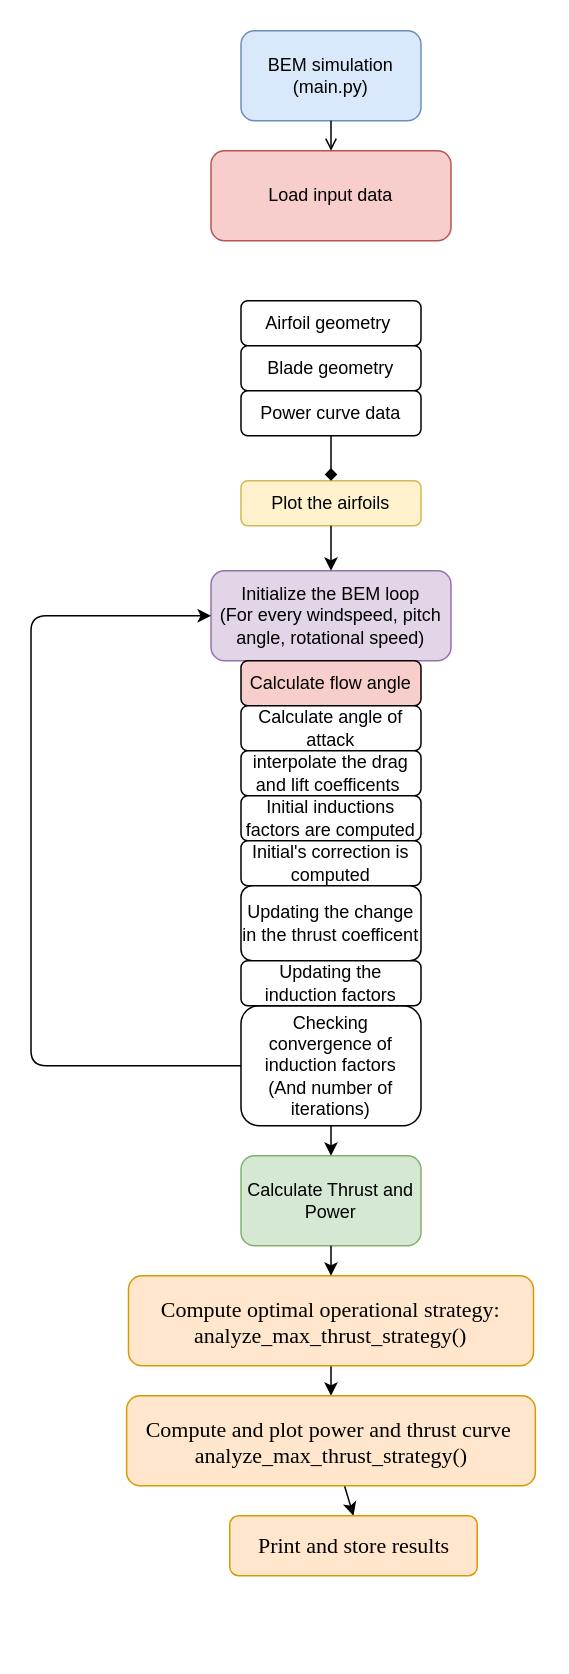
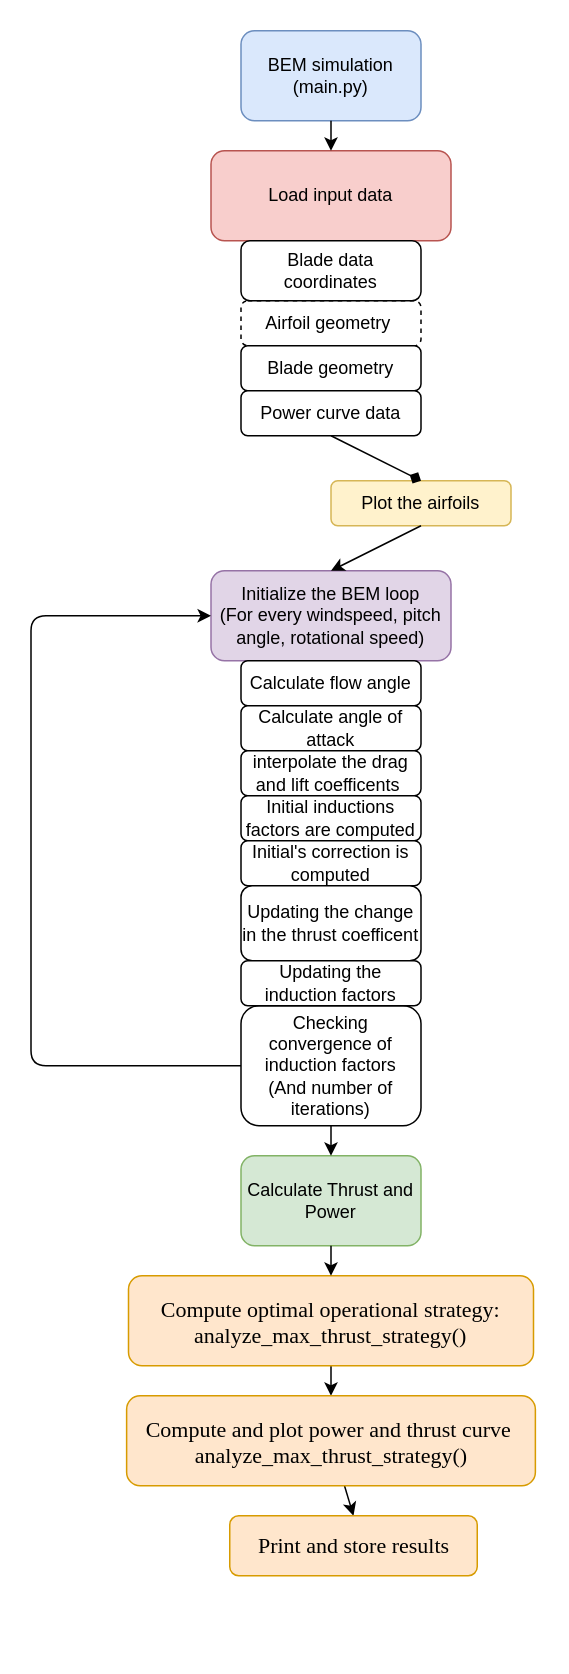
  <mxCell id="0" />
  <mxCell id="1" parent="0" />
  <mxCell id="2" value="BEM simulation&lt;div&gt;(main.py)&lt;/div&gt;" style="rounded=1;whiteSpace=wrap;html=1;fillColor=#dae8fc;strokeColor=#6c8ebf;" parent="1" vertex="1"><mxGeometry x="160" y="20" width="120" height="60" as="geometry" /></mxCell>
  <mxCell id="3" value="Load input data" style="rounded=1;whiteSpace=wrap;html=1;fillColor=#f8cecc;strokeColor=#b85450;" parent="1" vertex="1"><mxGeometry x="140" y="100" width="160" height="60" as="geometry" /></mxCell>
- <mxCell id="4" value="&lt;div&gt;&lt;br&gt;&lt;/div&gt;Plot the airfoils&lt;div&gt;&lt;div&gt;&lt;br&gt;&lt;/div&gt;&lt;/div&gt;" style="rounded=1;whiteSpace=wrap;html=1;fillColor=#fff2cc;strokeColor=#d6b656;" parent="1" vertex="1"><mxGeometry x="160" y="320" width="120" height="30" as="geometry" /></mxCell>
+ <mxCell id="4" value="&lt;div&gt;&lt;br&gt;&lt;/div&gt;Plot the airfoils&lt;div&gt;&lt;div&gt;&lt;br&gt;&lt;/div&gt;&lt;/div&gt;" style="rounded=1;whiteSpace=wrap;html=1;fillColor=#fff2cc;strokeColor=#d6b656;" parent="1" vertex="1"><mxGeometry x="220" y="320" width="120" height="30" as="geometry" /></mxCell>
  <mxCell id="5" value="Initialize the BEM loop&lt;div&gt;(For every windspeed, pitch angle, rotational speed)&lt;/div&gt;" style="rounded=1;whiteSpace=wrap;html=1;fillColor=#e1d5e7;strokeColor=#9673a6;" parent="1" vertex="1"><mxGeometry x="140" y="380" width="160" height="60" as="geometry" /></mxCell>
  <mxCell id="6" value="Calculate Thrust and Power" style="rounded=1;whiteSpace=wrap;html=1;fillColor=#d5e8d4;strokeColor=#82b366;" parent="1" vertex="1"><mxGeometry x="160" y="770" width="120" height="60" as="geometry" /></mxCell>
- <mxCell id="7" value="" style="endArrow=open;html=1;entryX=0.5;entryY=0;entryDx=0;entryDy=0;exitX=0.5;exitY=1;exitDx=0;exitDy=0;" parent="1" source="2" target="3" edge="1"><mxGeometry width="50" height="50" relative="1" as="geometry"><mxPoint x="190" y="200" as="sourcePoint" /><mxPoint x="240" y="150" as="targetPoint" /></mxGeometry></mxCell>
+ <mxCell id="7" value="" style="endArrow=classic;html=1;entryX=0.5;entryY=0;entryDx=0;entryDy=0;exitX=0.5;exitY=1;exitDx=0;exitDy=0;" parent="1" source="2" target="3" edge="1"><mxGeometry width="50" height="50" relative="1" as="geometry"><mxPoint x="190" y="200" as="sourcePoint" /><mxPoint x="240" y="150" as="targetPoint" /></mxGeometry></mxCell>
  <mxCell id="8" value="" style="endArrow=diamond;html=1;entryX=0.5;entryY=0;entryDx=0;entryDy=0;exitX=0.5;exitY=1;exitDx=0;exitDy=0;" parent="1" source="25" target="4" edge="1"><mxGeometry width="50" height="50" relative="1" as="geometry"><mxPoint x="220" y="330" as="sourcePoint" /><mxPoint x="240" y="330" as="targetPoint" /></mxGeometry></mxCell>
  <mxCell id="9" value="" style="endArrow=classic;html=1;exitX=0.5;exitY=1;exitDx=0;exitDy=0;entryX=0.5;entryY=0;entryDx=0;entryDy=0;" parent="1" source="4" target="5" edge="1"><mxGeometry width="50" height="50" relative="1" as="geometry"><mxPoint x="190" y="540" as="sourcePoint" /><mxPoint x="240" y="490" as="targetPoint" /></mxGeometry></mxCell>
  <mxCell id="10" value="" style="endArrow=classic;html=1;entryX=0.5;entryY=0;entryDx=0;entryDy=0;exitX=0.5;exitY=1;exitDx=0;exitDy=0;" parent="1" source="20" target="6" edge="1"><mxGeometry width="50" height="50" relative="1" as="geometry"><mxPoint x="220" y="670" as="sourcePoint" /><mxPoint x="240" y="580" as="targetPoint" /></mxGeometry></mxCell>
  <mxCell id="11" style="edgeStyle=none;html=1;entryX=0.5;entryY=0;entryDx=0;entryDy=0;" edge="1" parent="1" source="12" target="28"><mxGeometry relative="1" as="geometry" /></mxCell>
  <mxCell id="12" value="&lt;div&gt;&lt;br&gt;&lt;/div&gt;&lt;br&gt;&lt;br&gt;&lt;br&gt;&lt;p lang=&quot;en-GB&quot; style=&quot;margin:0in;font-family:Calibri;font-size:11.0pt&quot;&gt;&lt;span style=&quot;font-size: 11pt; background-color: transparent;&quot;&gt;&lt;br&gt;&lt;/span&gt;&lt;/p&gt;&lt;p lang=&quot;en-GB&quot; style=&quot;margin:0in;font-family:Calibri;font-size:11.0pt&quot;&gt;&lt;span style=&quot;font-size: 11pt; background-color: transparent;&quot;&gt;Compute optimal operational strategy:&lt;/span&gt;&lt;/p&gt;&lt;p lang=&quot;en-GB&quot; style=&quot;margin:0in;font-family:Calibri;font-size:11.0pt&quot;&gt;&lt;span style=&quot;font-size: 11pt; background-color: transparent;&quot;&gt;analyze_max_thrust_strategy()&lt;/span&gt;&lt;/p&gt;&lt;br&gt;&lt;br&gt;&lt;br&gt;&lt;br&gt;&lt;div&gt;&lt;br&gt;&lt;/div&gt;" style="rounded=1;whiteSpace=wrap;html=1;fillColor=#ffe6cc;strokeColor=#d79b00;" parent="1" vertex="1"><mxGeometry x="85" y="850" width="270" height="60" as="geometry" /></mxCell>
  <mxCell id="13" value="" style="endArrow=classic;html=1;entryX=0.5;entryY=0;entryDx=0;entryDy=0;exitX=0.5;exitY=1;exitDx=0;exitDy=0;" parent="1" source="6" target="12" edge="1"><mxGeometry width="50" height="50" relative="1" as="geometry"><mxPoint x="190" y="690" as="sourcePoint" /><mxPoint x="240" y="640" as="targetPoint" /></mxGeometry></mxCell>
  <mxCell id="14" value="" style="endArrow=classic;html=1;exitX=0;exitY=0.5;exitDx=0;exitDy=0;entryX=0;entryY=0.5;entryDx=0;entryDy=0;" parent="1" source="20" target="5" edge="1"><mxGeometry width="50" height="50" relative="1" as="geometry"><mxPoint x="190" y="610" as="sourcePoint" /><mxPoint x="240" y="560" as="targetPoint" /><Array as="points"><mxPoint x="20" y="710" /><mxPoint x="20" y="410" /></Array></mxGeometry></mxCell>
- <mxCell id="15" value="Calculate flow angle" style="rounded=1;whiteSpace=wrap;html=1;fillColor=#f8cecc;" parent="1" vertex="1"><mxGeometry x="160" y="440" width="120" height="30" as="geometry" /></mxCell>
+ <mxCell id="15" value="Calculate flow angle" style="rounded=1;whiteSpace=wrap;html=1;" parent="1" vertex="1"><mxGeometry x="160" y="440" width="120" height="30" as="geometry" /></mxCell>
  <mxCell id="16" value="Calculate angle of attack" style="rounded=1;whiteSpace=wrap;html=1;" parent="1" vertex="1"><mxGeometry x="160" y="470" width="120" height="30" as="geometry" /></mxCell>
  <mxCell id="17" value="interpolate the drag and lift coefficents&amp;nbsp;" style="rounded=1;whiteSpace=wrap;html=1;" parent="1" vertex="1"><mxGeometry x="160" y="500" width="120" height="30" as="geometry" /></mxCell>
  <mxCell id="18" value="Initial inductions factors are computed" style="rounded=1;whiteSpace=wrap;html=1;" parent="1" vertex="1"><mxGeometry x="160" y="530" width="120" height="30" as="geometry" /></mxCell>
  <mxCell id="19" value="Initial's correction is computed" style="rounded=1;whiteSpace=wrap;html=1;" parent="1" vertex="1"><mxGeometry x="160" y="560" width="120" height="30" as="geometry" /></mxCell>
  <mxCell id="20" value="Checking convergence of induction factors&lt;div&gt;(And number of iterations)&lt;/div&gt;" style="rounded=1;whiteSpace=wrap;html=1;" parent="1" vertex="1"><mxGeometry x="160" y="670" width="120" height="80" as="geometry" /></mxCell>
  <mxCell id="21" value="Updating the change in the thrust coefficent" style="rounded=1;whiteSpace=wrap;html=1;" parent="1" vertex="1"><mxGeometry x="160" y="590" width="120" height="50" as="geometry" /></mxCell>
  <mxCell id="22" value="Updating the induction factors" style="rounded=1;whiteSpace=wrap;html=1;" parent="1" vertex="1"><mxGeometry x="160" y="640" width="120" height="30" as="geometry" /></mxCell>
- <mxCell id="23" value="Airfoil geometry&amp;nbsp;" style="rounded=1;whiteSpace=wrap;html=1;" parent="1" vertex="1"><mxGeometry x="160" y="200" width="120" height="30" as="geometry" /></mxCell>
+ <mxCell id="23" value="Airfoil geometry&amp;nbsp;" style="rounded=1;whiteSpace=wrap;html=1;dashed=1;" parent="1" vertex="1"><mxGeometry x="160" y="200" width="120" height="30" as="geometry" /></mxCell>
  <mxCell id="24" value="Blade geometry" style="rounded=1;whiteSpace=wrap;html=1;" parent="1" vertex="1"><mxGeometry x="160" y="230" width="120" height="30" as="geometry" /></mxCell>
  <mxCell id="25" value="Power curve data" style="rounded=1;whiteSpace=wrap;html=1;" parent="1" vertex="1"><mxGeometry x="160" y="260" width="120" height="30" as="geometry" /></mxCell>
+ <mxCell id="26" value="&lt;span style=&quot;color: rgb(0, 0, 0);&quot;&gt;Blade data coordinates&lt;/span&gt;" style="rounded=1;whiteSpace=wrap;html=1;" parent="1" vertex="1"><mxGeometry x="160" y="160" width="120" height="40" as="geometry" /></mxCell>
  <mxCell id="27" style="edgeStyle=none;html=1;entryX=0.5;entryY=0;entryDx=0;entryDy=0;" edge="1" parent="1" source="28" target="29"><mxGeometry relative="1" as="geometry" /></mxCell>
  <mxCell id="28" value="&lt;div&gt;&lt;br&gt;&lt;/div&gt;&lt;br&gt;&lt;br&gt;&lt;br&gt;&lt;p lang=&quot;en-GB&quot; style=&quot;margin:0in;font-family:Calibri;font-size:11.0pt&quot;&gt;&lt;span style=&quot;font-size: 11pt; background-color: transparent;&quot;&gt;&lt;br&gt;&lt;/span&gt;&lt;/p&gt;&lt;p lang=&quot;en-GB&quot; style=&quot;margin:0in;font-family:Calibri;font-size:11.0pt&quot;&gt;&lt;span style=&quot;font-size: 11pt; background-color: transparent;&quot;&gt;Compute and plot power and thrust curve&amp;nbsp;&lt;/span&gt;&lt;/p&gt;&lt;p lang=&quot;en-GB&quot; style=&quot;margin:0in;font-family:Calibri;font-size:11.0pt&quot;&gt;&lt;span style=&quot;background-color: transparent; font-size: 11pt;&quot;&gt;analyze_max_thrust_strategy()&lt;/span&gt;&lt;/p&gt;&lt;br&gt;&lt;br&gt;&lt;br&gt;&lt;br&gt;&lt;div&gt;&lt;br&gt;&lt;/div&gt;" style="rounded=1;whiteSpace=wrap;html=1;fillColor=#ffe6cc;strokeColor=#d79b00;" vertex="1" parent="1"><mxGeometry x="83.75" y="930" width="272.5" height="60" as="geometry" /></mxCell>
  <mxCell id="29" value="&lt;div&gt;&lt;br&gt;&lt;/div&gt;&lt;br&gt;&lt;br&gt;&lt;br&gt;&lt;p lang=&quot;en-GB&quot; style=&quot;margin:0in;font-family:Calibri;font-size:11.0pt&quot;&gt;&lt;span style=&quot;font-size: 11pt; background-color: transparent;&quot;&gt;&lt;br&gt;&lt;/span&gt;&lt;/p&gt;&lt;p lang=&quot;en-GB&quot; style=&quot;margin:0in;font-family:Calibri;font-size:11.0pt&quot;&gt;Print and store results&lt;/p&gt;&lt;p lang=&quot;en-GB&quot; style=&quot;margin:0in;font-family:Calibri;font-size:11.0pt&quot;&gt;&lt;br&gt;&lt;/p&gt;&lt;br&gt;&lt;br&gt;&lt;br&gt;&lt;div&gt;&lt;br&gt;&lt;/div&gt;" style="rounded=1;whiteSpace=wrap;html=1;fillColor=#ffe6cc;strokeColor=#d79b00;" vertex="1" parent="1"><mxGeometry x="152.5" y="1010" width="165" height="40" as="geometry" /></mxCell>
